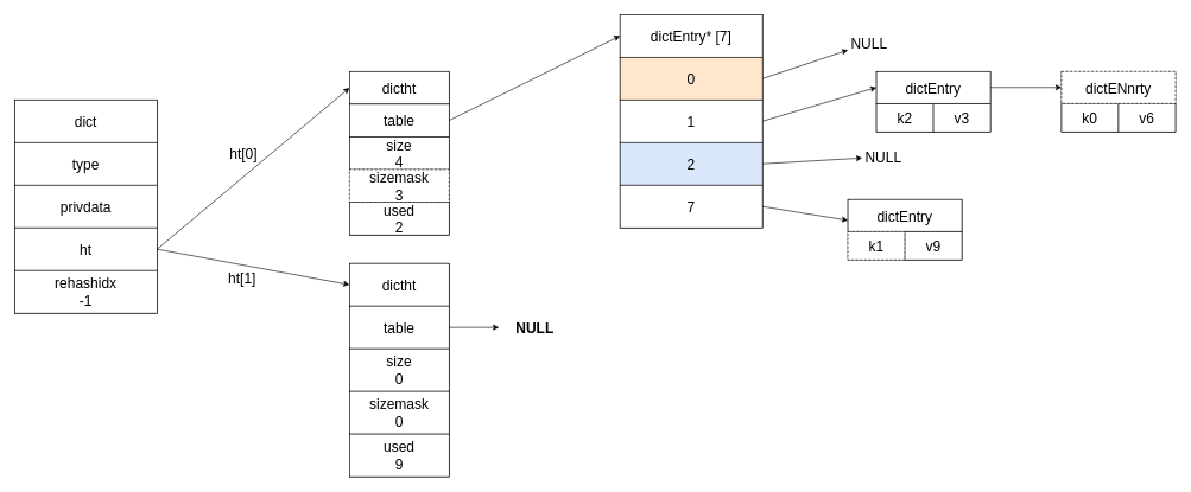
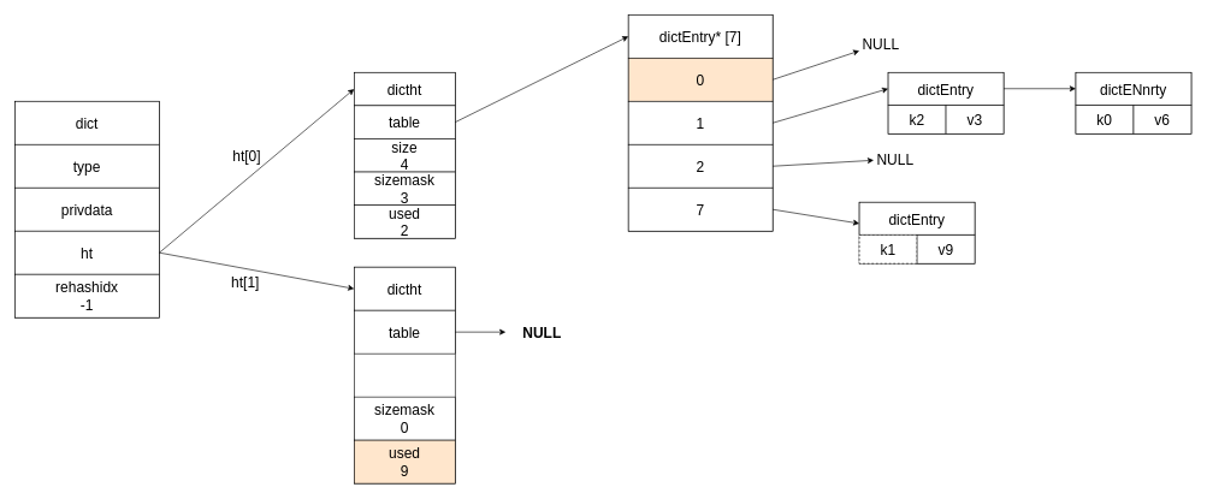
  <mxCell id="0" />
  <mxCell id="1" parent="0" />
  <mxCell id="2" value="" style="group;fontSize=20;" vertex="1" connectable="0" parent="1"><mxGeometry x="20" y="140" width="200" height="300" as="geometry" /></mxCell>
  <mxCell id="3" value="" style="rounded=0;whiteSpace=wrap;html=1;fontSize=20;" vertex="1" parent="2"><mxGeometry width="200" height="300" as="geometry" /></mxCell>
  <mxCell id="4" value="dict" style="rounded=0;whiteSpace=wrap;html=1;fontSize=20;" vertex="1" parent="2"><mxGeometry width="200" height="60" as="geometry" /></mxCell>
  <mxCell id="5" value="type" style="rounded=0;whiteSpace=wrap;html=1;fontSize=20;" vertex="1" parent="2"><mxGeometry y="60" width="200" height="60" as="geometry" /></mxCell>
  <mxCell id="6" value="privdata" style="rounded=0;whiteSpace=wrap;html=1;fontSize=20;" vertex="1" parent="2"><mxGeometry y="120" width="200" height="60" as="geometry" /></mxCell>
  <mxCell id="7" value="ht" style="rounded=0;whiteSpace=wrap;html=1;fontSize=20;" vertex="1" parent="2"><mxGeometry y="180" width="200" height="60" as="geometry" /></mxCell>
  <mxCell id="8" value="rehashidx&lt;br&gt;-1" style="rounded=0;whiteSpace=wrap;html=1;fontSize=20;" vertex="1" parent="2"><mxGeometry y="240" width="200" height="60" as="geometry" /></mxCell>
  <mxCell id="9" style="edgeStyle=orthogonalEdgeStyle;rounded=0;orthogonalLoop=1;jettySize=auto;html=1;exitX=0.5;exitY=1;exitDx=0;exitDy=0;fontSize=20;" edge="1" parent="2" source="3" target="3"><mxGeometry relative="1" as="geometry" /></mxCell>
  <mxCell id="10" value="" style="endArrow=classic;html=1;rounded=0;fontSize=20;exitX=1;exitY=0.5;exitDx=0;exitDy=0;entryX=0;entryY=0.5;entryDx=0;entryDy=0;" edge="1" parent="1" source="7" target="14"><mxGeometry width="50" height="50" relative="1" as="geometry"><mxPoint x="300" y="330" as="sourcePoint" /><mxPoint x="350" y="280" as="targetPoint" /></mxGeometry></mxCell>
  <mxCell id="11" value="ht[0]" style="edgeLabel;html=1;align=center;verticalAlign=middle;resizable=0;points=[];fontSize=20;" vertex="1" connectable="0" parent="10"><mxGeometry x="0.135" relative="1" as="geometry"><mxPoint x="-33" y="-6" as="offset" /></mxGeometry></mxCell>
  <mxCell id="12" value="" style="group;fontSize=20;" vertex="1" connectable="0" parent="1"><mxGeometry x="490" y="100" width="140" height="230" as="geometry" /></mxCell>
  <mxCell id="13" value="" style="rounded=0;whiteSpace=wrap;html=1;fontSize=20;" vertex="1" parent="12"><mxGeometry width="140" height="230.0" as="geometry" /></mxCell>
  <mxCell id="14" value="dictht" style="rounded=0;whiteSpace=wrap;html=1;fontSize=20;" vertex="1" parent="12"><mxGeometry width="140" height="46" as="geometry" /></mxCell>
  <mxCell id="15" value="table" style="rounded=0;whiteSpace=wrap;html=1;fontSize=20;" vertex="1" parent="12"><mxGeometry y="46" width="140" height="46" as="geometry" /></mxCell>
  <mxCell id="16" value="size&lt;br&gt;4" style="rounded=0;whiteSpace=wrap;html=1;fontSize=20;" vertex="1" parent="12"><mxGeometry y="92" width="140" height="46" as="geometry" /></mxCell>
- <mxCell id="17" value="sizemask&lt;br&gt;3" style="rounded=0;whiteSpace=wrap;html=1;fontSize=20;dashed=1;" vertex="1" parent="12"><mxGeometry y="138" width="140" height="46" as="geometry" /></mxCell>
+ <mxCell id="17" value="sizemask&lt;br&gt;3" style="rounded=0;whiteSpace=wrap;html=1;fontSize=20;" vertex="1" parent="12"><mxGeometry y="138" width="140" height="46" as="geometry" /></mxCell>
  <mxCell id="18" value="used&lt;br&gt;2" style="rounded=0;whiteSpace=wrap;html=1;fontSize=20;" vertex="1" parent="12"><mxGeometry y="184" width="140" height="46" as="geometry" /></mxCell>
  <mxCell id="19" style="edgeStyle=orthogonalEdgeStyle;rounded=0;orthogonalLoop=1;jettySize=auto;html=1;exitX=0.5;exitY=1;exitDx=0;exitDy=0;fontSize=20;" edge="1" parent="12" source="13" target="13"><mxGeometry relative="1" as="geometry" /></mxCell>
  <mxCell id="20" value="" style="edgeStyle=none;orthogonalLoop=1;jettySize=auto;html=1;rounded=0;fontSize=20;exitX=1;exitY=0.5;exitDx=0;exitDy=0;entryX=0;entryY=0.5;entryDx=0;entryDy=0;" edge="1" parent="1" source="7" target="24"><mxGeometry width="100" relative="1" as="geometry"><mxPoint x="220" y="380" as="sourcePoint" /><mxPoint x="420" y="530" as="targetPoint" /><Array as="points" /></mxGeometry></mxCell>
  <mxCell id="21" value="ht[1]" style="edgeLabel;html=1;align=center;verticalAlign=middle;resizable=0;points=[];fontSize=20;" vertex="1" connectable="0" parent="20"><mxGeometry x="-0.126" y="2" relative="1" as="geometry"><mxPoint y="20" as="offset" /></mxGeometry></mxCell>
  <mxCell id="22" value="" style="group;fontSize=20;" vertex="1" connectable="0" parent="1"><mxGeometry x="490" y="370" width="140" height="300" as="geometry" /></mxCell>
  <mxCell id="23" value="" style="rounded=0;whiteSpace=wrap;html=1;fontSize=20;" vertex="1" parent="22"><mxGeometry width="140" height="300" as="geometry" /></mxCell>
  <mxCell id="24" value="dictht" style="rounded=0;whiteSpace=wrap;html=1;fontSize=20;" vertex="1" parent="22"><mxGeometry width="140" height="60" as="geometry" /></mxCell>
  <mxCell id="25" value="table" style="rounded=0;whiteSpace=wrap;html=1;fontSize=20;" vertex="1" parent="22"><mxGeometry y="60" width="140" height="60" as="geometry" /></mxCell>
- <mxCell id="26" value="size&lt;br&gt;0" style="rounded=0;whiteSpace=wrap;html=1;fontSize=20;" vertex="1" parent="22"><mxGeometry y="120" width="140" height="60" as="geometry" /></mxCell>
  <mxCell id="27" value="sizemask&lt;br&gt;0" style="rounded=0;whiteSpace=wrap;html=1;fontSize=20;" vertex="1" parent="22"><mxGeometry y="180" width="140" height="60" as="geometry" /></mxCell>
- <mxCell id="28" value="used&lt;br&gt;9" style="rounded=0;whiteSpace=wrap;html=1;fontSize=20;" vertex="1" parent="22"><mxGeometry y="240" width="140" height="60" as="geometry" /></mxCell>
+ <mxCell id="28" value="used&lt;br&gt;9" style="rounded=0;whiteSpace=wrap;html=1;fontSize=20;fillColor=#ffe6cc;" vertex="1" parent="22"><mxGeometry y="240" width="140" height="60" as="geometry" /></mxCell>
  <mxCell id="29" style="edgeStyle=orthogonalEdgeStyle;rounded=0;orthogonalLoop=1;jettySize=auto;html=1;exitX=0.5;exitY=1;exitDx=0;exitDy=0;fontSize=20;" edge="1" parent="22" source="23" target="23"><mxGeometry relative="1" as="geometry" /></mxCell>
  <mxCell id="30" value="" style="edgeStyle=orthogonalEdgeStyle;rounded=0;orthogonalLoop=1;jettySize=auto;html=1;fontSize=20;" edge="1" parent="1" source="25" target="31"><mxGeometry relative="1" as="geometry"><mxPoint x="710" y="460" as="targetPoint" /></mxGeometry></mxCell>
  <mxCell id="31" value="NULL" style="text;strokeColor=none;fillColor=none;html=1;fontSize=20;fontStyle=1;verticalAlign=middle;align=center;" vertex="1" parent="1"><mxGeometry x="700" y="440" width="100" height="40" as="geometry" /></mxCell>
  <mxCell id="32" value="" style="group;fontSize=20;" vertex="1" connectable="0" parent="1"><mxGeometry x="870" y="20" width="200" height="300" as="geometry" /></mxCell>
  <mxCell id="33" value="" style="rounded=0;whiteSpace=wrap;html=1;fontSize=20;" vertex="1" parent="32"><mxGeometry width="200" height="300" as="geometry" /></mxCell>
  <mxCell id="34" value="dictEntry* [7]" style="rounded=0;whiteSpace=wrap;html=1;fontSize=20;" vertex="1" parent="32"><mxGeometry width="200" height="60" as="geometry" /></mxCell>
  <mxCell id="35" value="0" style="rounded=0;whiteSpace=wrap;html=1;fontSize=20;fillColor=#ffe6cc;" vertex="1" parent="32"><mxGeometry y="60" width="200" height="60" as="geometry" /></mxCell>
  <mxCell id="36" value="1" style="rounded=0;whiteSpace=wrap;html=1;fontSize=20;" vertex="1" parent="32"><mxGeometry y="120" width="200" height="60" as="geometry" /></mxCell>
- <mxCell id="37" value="2" style="rounded=0;whiteSpace=wrap;html=1;fontSize=20;fillColor=#dae8fc;" vertex="1" parent="32"><mxGeometry y="180" width="200" height="60" as="geometry" /></mxCell>
+ <mxCell id="37" value="2" style="rounded=0;whiteSpace=wrap;html=1;fontSize=20;" vertex="1" parent="32"><mxGeometry y="180" width="200" height="60" as="geometry" /></mxCell>
  <mxCell id="38" value="7" style="rounded=0;whiteSpace=wrap;html=1;fontSize=20;" vertex="1" parent="32"><mxGeometry y="240" width="200" height="60" as="geometry" /></mxCell>
  <mxCell id="39" style="edgeStyle=orthogonalEdgeStyle;rounded=0;orthogonalLoop=1;jettySize=auto;html=1;exitX=0.5;exitY=1;exitDx=0;exitDy=0;fontSize=20;" edge="1" parent="32" source="33" target="33"><mxGeometry relative="1" as="geometry" /></mxCell>
  <mxCell id="40" value="" style="endArrow=classic;html=1;rounded=0;fontSize=20;exitX=1;exitY=0.5;exitDx=0;exitDy=0;" edge="1" parent="1" source="35" target="41"><mxGeometry width="50" height="50" relative="1" as="geometry"><mxPoint x="1120" y="250" as="sourcePoint" /><mxPoint x="1220" y="60" as="targetPoint" /></mxGeometry></mxCell>
  <mxCell id="41" value="NULL" style="text;html=1;strokeColor=none;fillColor=none;align=center;verticalAlign=middle;whiteSpace=wrap;rounded=0;fontSize=20;" vertex="1" parent="1"><mxGeometry x="1190" y="45" width="60" height="30" as="geometry" /></mxCell>
  <mxCell id="42" value="" style="group" vertex="1" connectable="0" parent="1"><mxGeometry x="1230" y="100" width="160" height="85" as="geometry" /></mxCell>
  <mxCell id="43" value="" style="rounded=0;whiteSpace=wrap;html=1;fontSize=20;" vertex="1" parent="42"><mxGeometry width="160" height="85" as="geometry" /></mxCell>
  <mxCell id="44" value="k2" style="rounded=0;whiteSpace=wrap;html=1;fontSize=20;" vertex="1" parent="42"><mxGeometry y="45" width="80" height="40" as="geometry" /></mxCell>
  <mxCell id="45" value="v3" style="rounded=0;whiteSpace=wrap;html=1;fontSize=20;" vertex="1" parent="42"><mxGeometry x="80" y="45" width="80" height="40" as="geometry" /></mxCell>
  <mxCell id="46" value="dictEntry" style="rounded=0;whiteSpace=wrap;html=1;fontSize=20;" vertex="1" parent="42"><mxGeometry width="160" height="45" as="geometry" /></mxCell>
  <mxCell id="47" value="" style="endArrow=classic;html=1;rounded=0;fontSize=20;exitX=1;exitY=0.5;exitDx=0;exitDy=0;entryX=0;entryY=0.5;entryDx=0;entryDy=0;" edge="1" parent="1" source="36" target="46"><mxGeometry width="50" height="50" relative="1" as="geometry"><mxPoint x="1120" y="250" as="sourcePoint" /><mxPoint x="1170" y="200" as="targetPoint" /></mxGeometry></mxCell>
  <mxCell id="48" value="" style="endArrow=classic;html=1;rounded=0;fontSize=20;exitX=1;exitY=0.5;exitDx=0;exitDy=0;" edge="1" parent="1" source="37" target="49"><mxGeometry width="50" height="50" relative="1" as="geometry"><mxPoint x="1120" y="250" as="sourcePoint" /><mxPoint x="1240" y="220" as="targetPoint" /></mxGeometry></mxCell>
  <mxCell id="49" value="NULL" style="text;html=1;strokeColor=none;fillColor=none;align=center;verticalAlign=middle;whiteSpace=wrap;rounded=0;fontSize=20;" vertex="1" parent="1"><mxGeometry x="1210" y="205" width="60" height="30" as="geometry" /></mxCell>
  <mxCell id="50" value="" style="endArrow=classic;html=1;rounded=0;fontSize=20;exitX=1;exitY=0.5;exitDx=0;exitDy=0;" edge="1" parent="1" source="38" target="51"><mxGeometry width="50" height="50" relative="1" as="geometry"><mxPoint x="1120" y="250" as="sourcePoint" /><mxPoint x="1220" y="300" as="targetPoint" /></mxGeometry></mxCell>
  <mxCell id="51" value="" style="group;fontSize=20;" vertex="1" connectable="0" parent="1"><mxGeometry x="1190" y="280" width="160" height="85" as="geometry" /></mxCell>
  <mxCell id="52" value="" style="rounded=0;whiteSpace=wrap;html=1;fontSize=20;" vertex="1" parent="51"><mxGeometry width="160" height="85" as="geometry" /></mxCell>
  <mxCell id="53" value="k1" style="rounded=0;whiteSpace=wrap;html=1;fontSize=20;dashed=1;" vertex="1" parent="51"><mxGeometry y="45" width="80" height="40" as="geometry" /></mxCell>
  <mxCell id="54" value="v9" style="rounded=0;whiteSpace=wrap;html=1;fontSize=20;" vertex="1" parent="51"><mxGeometry x="80" y="45" width="80" height="40" as="geometry" /></mxCell>
  <mxCell id="55" value="dictEntry" style="rounded=0;whiteSpace=wrap;html=1;fontSize=20;" vertex="1" parent="51"><mxGeometry width="160" height="45" as="geometry" /></mxCell>
  <mxCell id="56" value="" style="endArrow=classic;html=1;rounded=0;fontSize=20;exitX=1;exitY=0.5;exitDx=0;exitDy=0;entryX=0;entryY=0.5;entryDx=0;entryDy=0;" edge="1" parent="1" source="46" target="61"><mxGeometry width="50" height="50" relative="1" as="geometry"><mxPoint x="1120" y="250" as="sourcePoint" /><mxPoint x="1510" y="122" as="targetPoint" /></mxGeometry></mxCell>
  <mxCell id="57" value="" style="group;fontSize=20;" vertex="1" connectable="0" parent="1"><mxGeometry x="1490" y="100" width="160" height="85" as="geometry" /></mxCell>
  <mxCell id="58" value="" style="rounded=0;whiteSpace=wrap;html=1;fontSize=20;" vertex="1" parent="57"><mxGeometry width="160" height="85" as="geometry" /></mxCell>
  <mxCell id="59" value="k0" style="rounded=0;whiteSpace=wrap;html=1;fontSize=20;" vertex="1" parent="57"><mxGeometry y="45" width="80" height="40" as="geometry" /></mxCell>
  <mxCell id="60" value="v6" style="rounded=0;whiteSpace=wrap;html=1;fontSize=20;" vertex="1" parent="57"><mxGeometry x="80" y="45" width="80" height="40" as="geometry" /></mxCell>
- <mxCell id="61" value="dictENnrty" style="rounded=0;whiteSpace=wrap;html=1;fontSize=20;dashed=1;" vertex="1" parent="57"><mxGeometry width="160" height="45" as="geometry" /></mxCell>
+ <mxCell id="61" value="dictENnrty" style="rounded=0;whiteSpace=wrap;html=1;fontSize=20;" vertex="1" parent="57"><mxGeometry width="160" height="45" as="geometry" /></mxCell>
  <mxCell id="62" value="" style="endArrow=classic;html=1;rounded=0;fontSize=20;exitX=1;exitY=0.5;exitDx=0;exitDy=0;entryX=0;entryY=0.5;entryDx=0;entryDy=0;" edge="1" parent="1" source="15" target="34"><mxGeometry width="50" height="50" relative="1" as="geometry"><mxPoint x="710" y="610" as="sourcePoint" /><mxPoint x="760" y="560" as="targetPoint" /></mxGeometry></mxCell>
